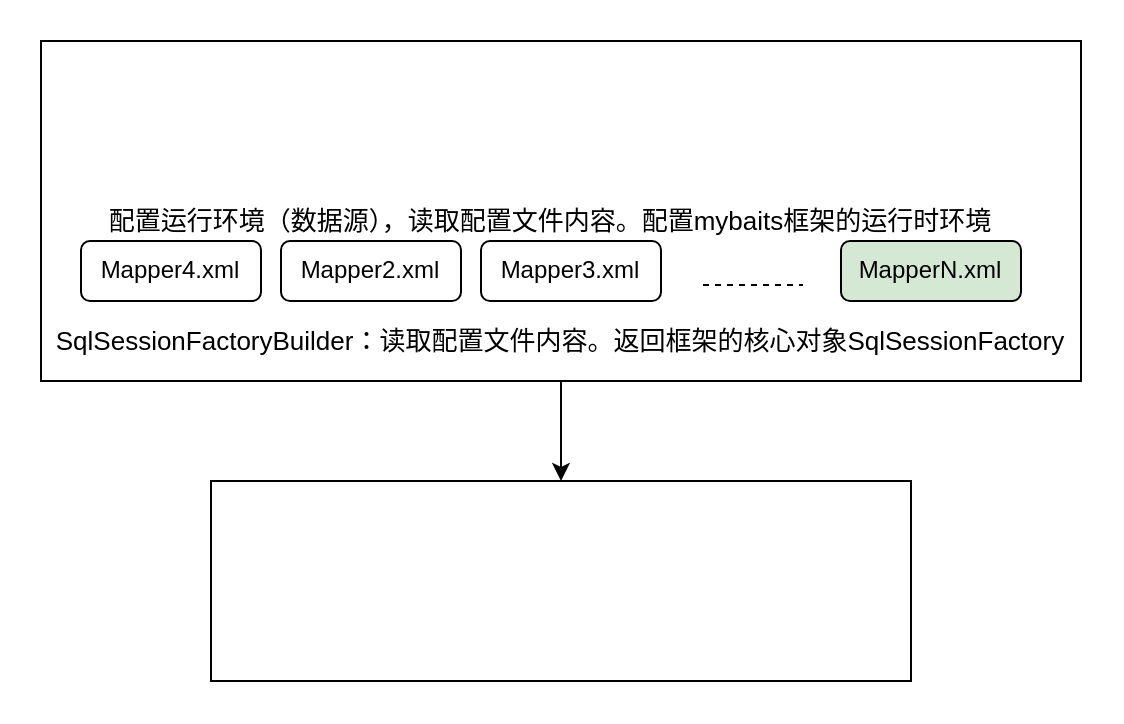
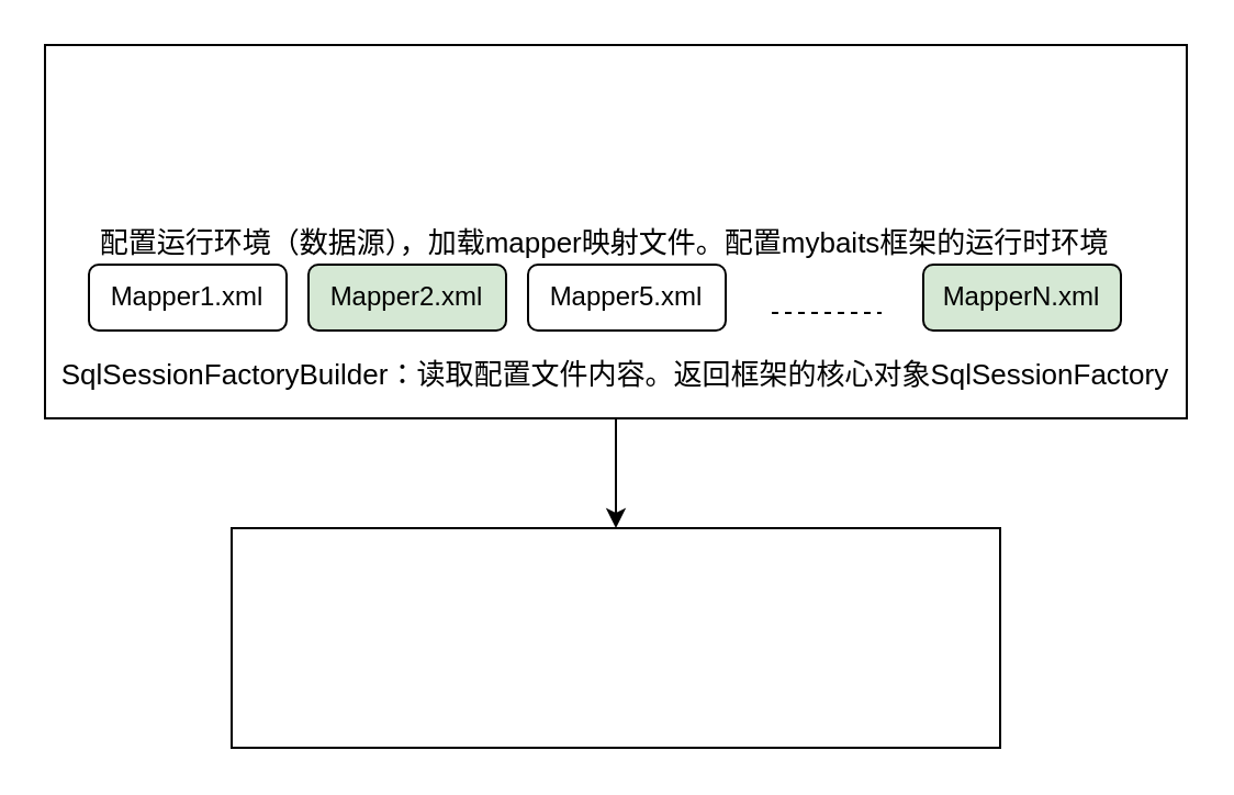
  <mxCell id="0" />
  <mxCell id="1" parent="0" />
  <mxCell id="2" value="" style="edgeStyle=orthogonalEdgeStyle;rounded=0;orthogonalLoop=1;jettySize=auto;html=1;" edge="1" parent="1" source="3" target="11"><mxGeometry relative="1" as="geometry" /></mxCell>
  <mxCell id="3" value="" style="rounded=0;whiteSpace=wrap;html=1;" vertex="1" parent="1"><mxGeometry x="20" width="520" height="170" as="geometry" y="20" /></mxCell>
  <mxCell id="4" value="&lt;font style=&quot;font-size: 13px&quot;&gt;SqlSessionFactoryBuilder：读取配置文件内容。返回框架的核心对象SqlSessionFactory&lt;/font&gt;" style="text;html=1;strokeColor=none;fillColor=none;align=center;verticalAlign=middle;whiteSpace=wrap;rounded=0;" vertex="1" parent="1"><mxGeometry x="20" y="150" width="520" height="40" as="geometry" /></mxCell>
- <mxCell id="5" value="&lt;font style=&quot;font-size: 13px&quot;&gt;配置运行环境（数据源），读取配置文件内容。配置mybaits框架的运行时环境&lt;/font&gt;" style="text;html=1;strokeColor=none;fillColor=none;align=center;verticalAlign=middle;whiteSpace=wrap;rounded=0;" vertex="1" parent="1"><mxGeometry x="30" y="90" width="490" height="40" as="geometry" /></mxCell>
- <mxCell id="6" value="Mapper4.xml" style="rounded=1;whiteSpace=wrap;html=1;fontSize=12;glass=0;strokeWidth=1;shadow=0;" vertex="1" parent="1"><mxGeometry x="40" y="120" width="90" height="30" as="geometry" /></mxCell>
- <mxCell id="7" value="Mapper2.xml" style="rounded=1;whiteSpace=wrap;html=1;fontSize=12;glass=0;strokeWidth=1;shadow=0;" vertex="1" parent="1"><mxGeometry x="140" y="120" width="90" height="30" as="geometry" /></mxCell>
- <mxCell id="8" value="Mapper3.xml" style="rounded=1;whiteSpace=wrap;html=1;fontSize=12;glass=0;strokeWidth=1;shadow=0;" vertex="1" parent="1"><mxGeometry x="240" y="120" width="90" height="30" as="geometry" /></mxCell>
+ <mxCell id="5" value="&lt;font style=&quot;font-size: 13px&quot;&gt;配置运行环境（数据源），加载mapper映射文件。配置mybaits框架的运行时环境&lt;/font&gt;" style="text;html=1;strokeColor=none;fillColor=none;align=center;verticalAlign=middle;whiteSpace=wrap;rounded=0;" vertex="1" parent="1"><mxGeometry x="30" y="90" width="490" height="40" as="geometry" /></mxCell>
+ <mxCell id="6" value="Mapper1.xml" style="rounded=1;whiteSpace=wrap;html=1;fontSize=12;glass=0;strokeWidth=1;shadow=0;" vertex="1" parent="1"><mxGeometry x="40" y="120" width="90" height="30" as="geometry" /></mxCell>
+ <mxCell id="7" value="Mapper2.xml" style="rounded=1;whiteSpace=wrap;html=1;fontSize=12;glass=0;strokeWidth=1;shadow=0;fillColor=#d5e8d4;" vertex="1" parent="1"><mxGeometry x="140" y="120" width="90" height="30" as="geometry" /></mxCell>
+ <mxCell id="8" value="Mapper5.xml" style="rounded=1;whiteSpace=wrap;html=1;fontSize=12;glass=0;strokeWidth=1;shadow=0;" vertex="1" parent="1"><mxGeometry x="240" y="120" width="90" height="30" as="geometry" /></mxCell>
  <mxCell id="9" value="MapperN.xml" style="rounded=1;whiteSpace=wrap;html=1;fontSize=12;glass=0;strokeWidth=1;shadow=0;fillColor=#d5e8d4;" vertex="1" parent="1"><mxGeometry x="420" y="120" width="90" height="30" as="geometry" /></mxCell>
  <mxCell id="10" value="" style="endArrow=none;dashed=1;html=1;" edge="1" parent="1"><mxGeometry width="50" height="50" relative="1" as="geometry"><mxPoint x="351" y="142" as="sourcePoint" /><mxPoint x="401" y="142" as="targetPoint" /></mxGeometry></mxCell>
  <mxCell id="11" value="" style="rounded=0;whiteSpace=wrap;html=1;" vertex="1" parent="1"><mxGeometry x="105" y="240" width="350" height="100" as="geometry" /></mxCell>
